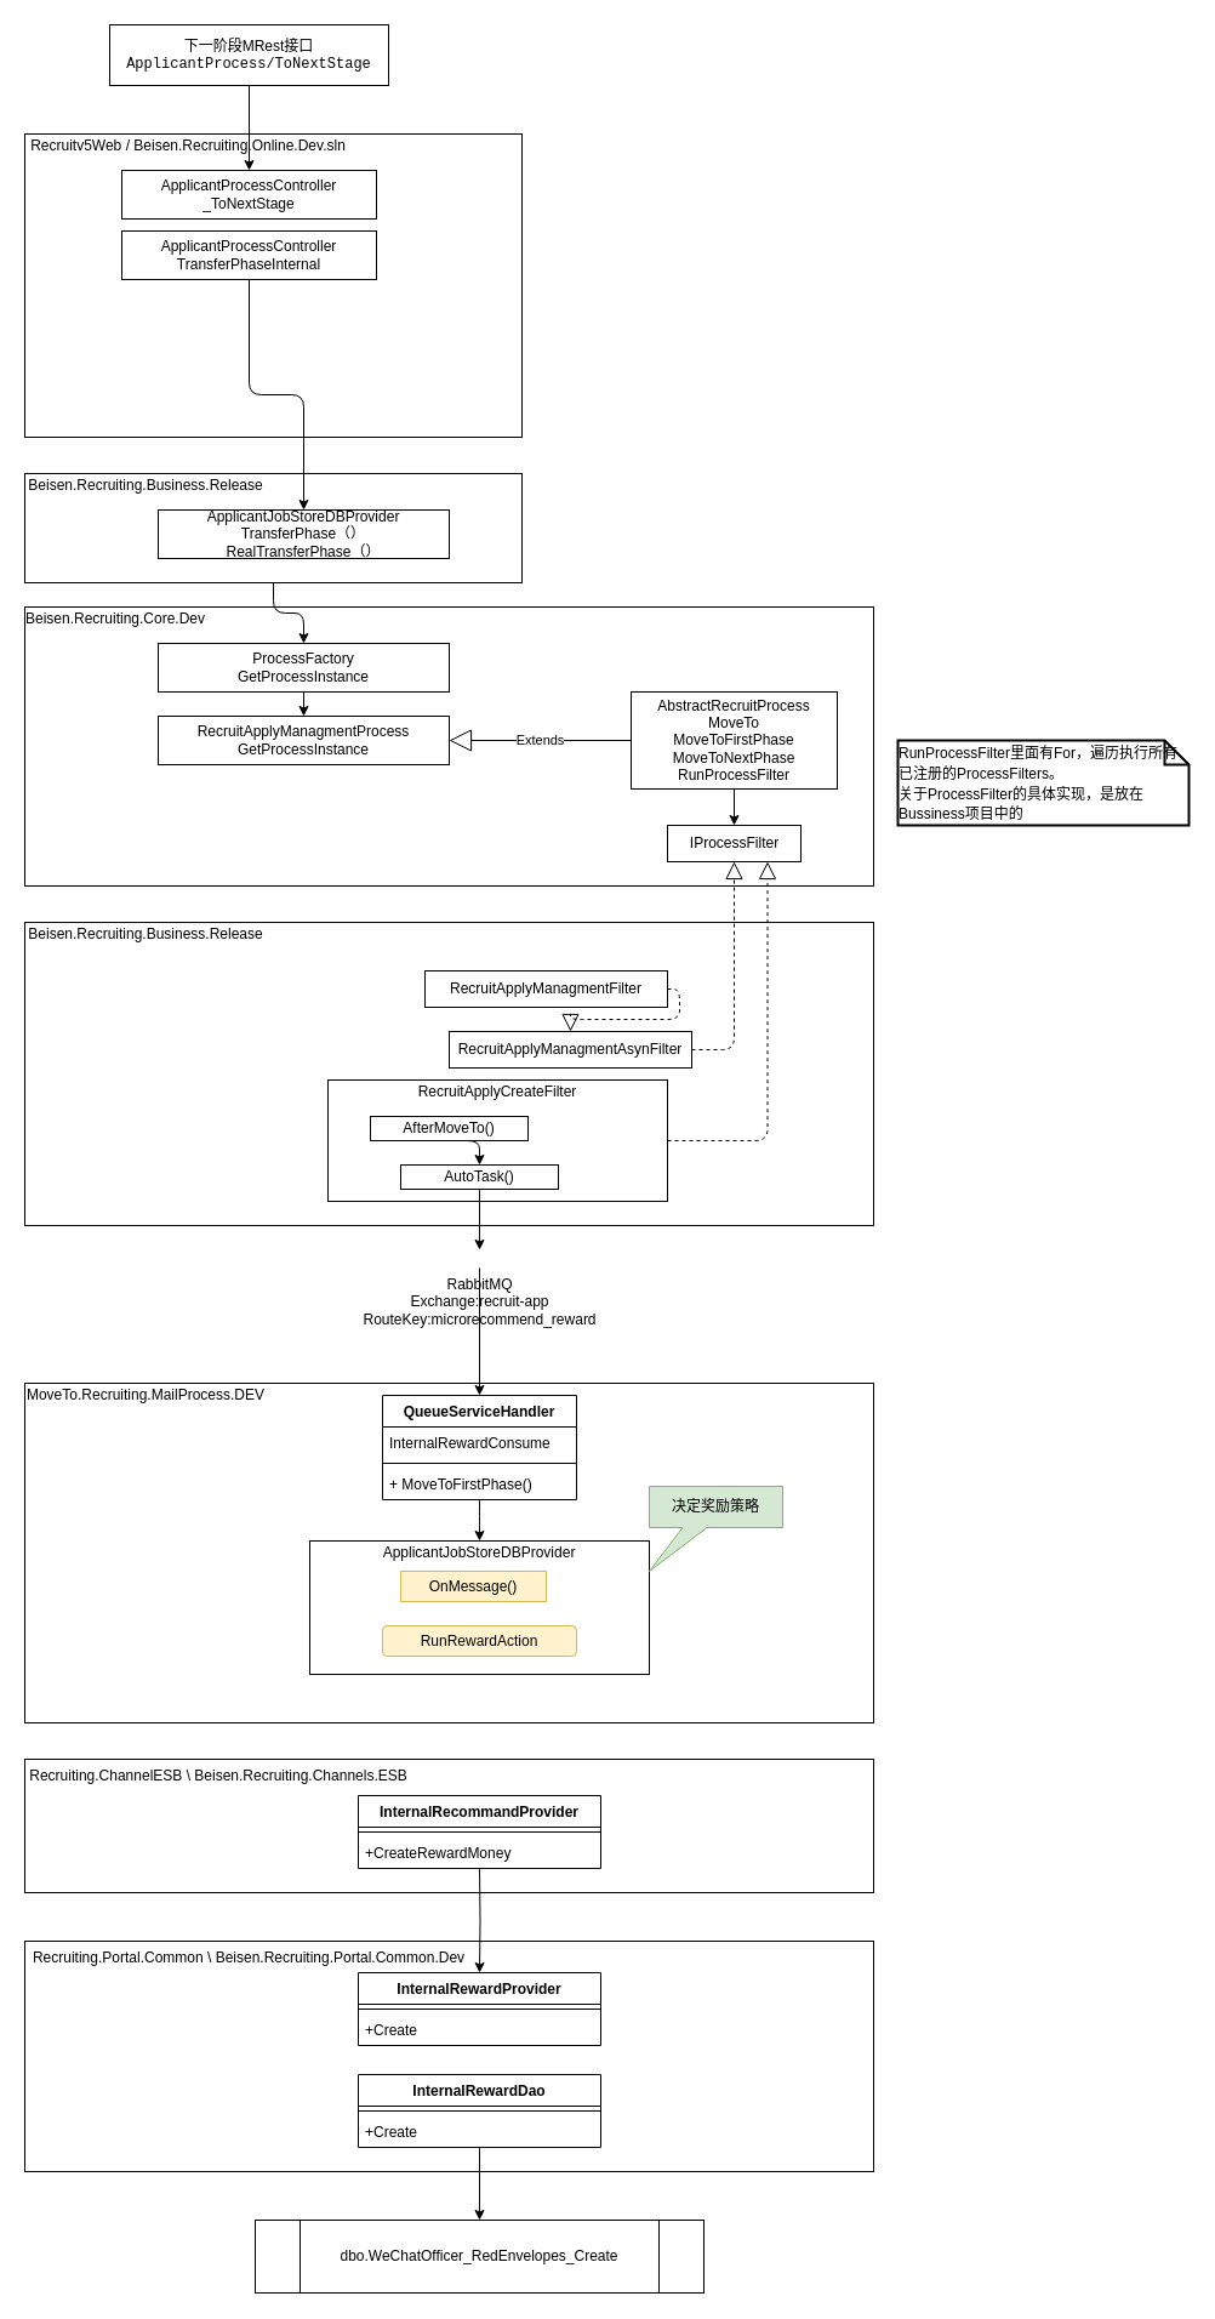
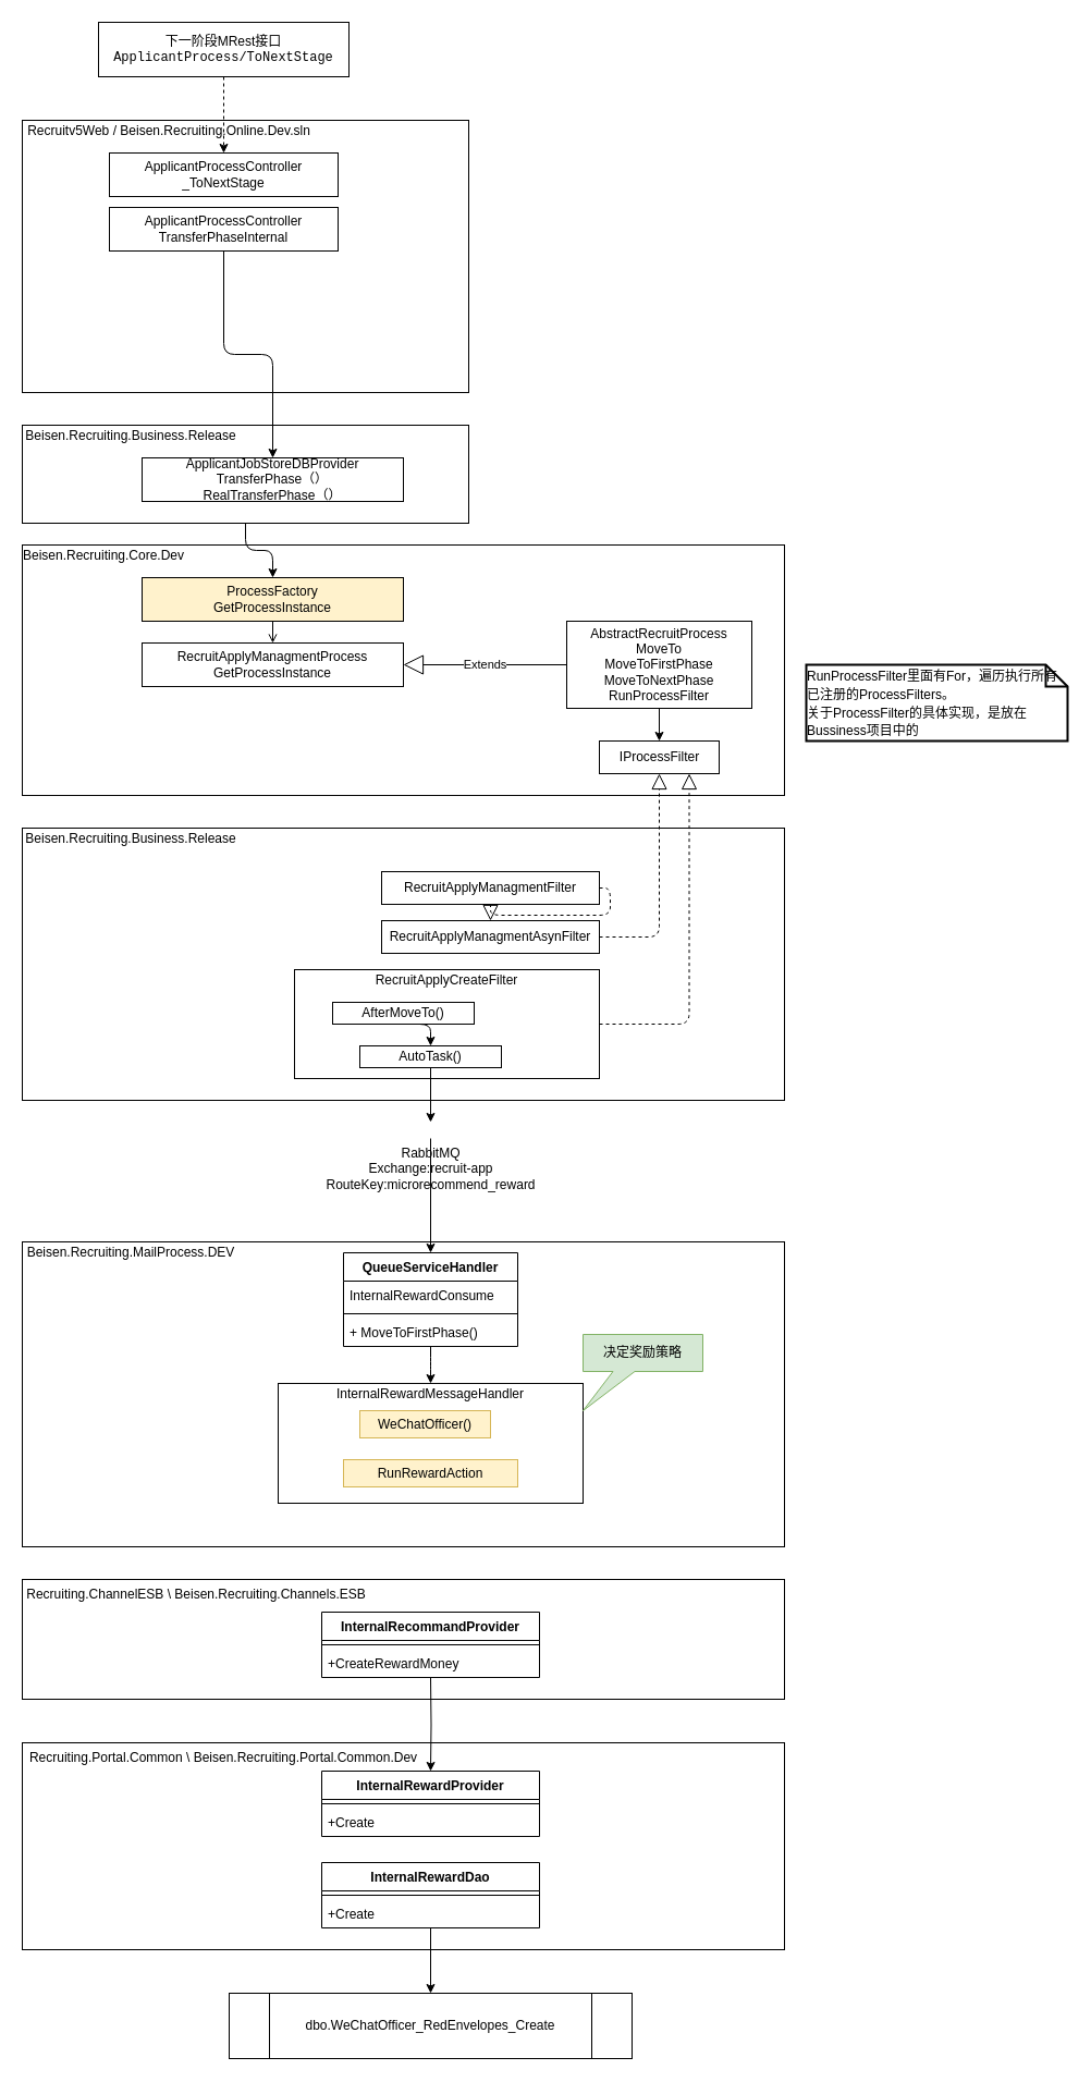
  <mxCell id="0" />
  <mxCell id="1" parent="0" />
  <mxCell id="2" value="下一阶段MRest接口&lt;br&gt;&lt;span style=&quot;font-family: &amp;#34;consolas&amp;#34; , &amp;#34;lucida console&amp;#34; , &amp;#34;courier new&amp;#34; , monospace ; text-align: left&quot;&gt;ApplicantProcess/ToNextStage&lt;/span&gt;" style="whiteSpace=wrap;html=1;" parent="1" vertex="1"><mxGeometry x="90" y="20" width="230" height="50" as="geometry" /></mxCell>
  <mxCell id="3" value="" style="whiteSpace=wrap;html=1;" parent="1" vertex="1"><mxGeometry x="20" y="110" width="410" height="250" as="geometry" /></mxCell>
  <mxCell id="4" value="Recruitv5Web / Beisen.Recruiting.Online.Dev.sln" style="text;html=1;strokeColor=none;fillColor=none;align=center;verticalAlign=middle;whiteSpace=wrap;" parent="1" vertex="1"><mxGeometry x="20" y="110" width="270" height="20" as="geometry" /></mxCell>
  <mxCell id="5" value="ApplicantProcessController&lt;br&gt;_ToNextStage" style="whiteSpace=wrap;html=1;" parent="1" vertex="1"><mxGeometry x="100" y="140" width="210" height="40" as="geometry" /></mxCell>
  <mxCell id="6" value="ApplicantProcessController&lt;br&gt;TransferPhaseInternal" style="whiteSpace=wrap;html=1;" parent="1" vertex="1"><mxGeometry x="100" y="190" width="210" height="40" as="geometry" /></mxCell>
  <mxCell id="7" value="" style="whiteSpace=wrap;html=1;" parent="1" vertex="1"><mxGeometry x="20" y="390" width="410" height="90" as="geometry" /></mxCell>
  <mxCell id="8" value="Beisen.Recruiting.Business.Release" style="text;html=1;strokeColor=none;fillColor=none;align=center;verticalAlign=middle;whiteSpace=wrap;" parent="1" vertex="1"><mxGeometry x="20" y="390" width="200" height="20" as="geometry" /></mxCell>
  <mxCell id="9" value="ApplicantJobStoreDBProvider&lt;br&gt;TransferPhase（）&lt;br&gt;RealTransferPhase（）" style="whiteSpace=wrap;html=1;" parent="1" vertex="1"><mxGeometry x="130" y="420" width="240" height="40" as="geometry" /></mxCell>
  <mxCell id="10" value="" style="whiteSpace=wrap;html=1;" parent="1" vertex="1"><mxGeometry x="20" y="500" width="700" height="230" as="geometry" /></mxCell>
  <mxCell id="11" value="Beisen.Recruiting.Core.Dev" style="text;html=1;strokeColor=none;fillColor=none;align=center;verticalAlign=middle;whiteSpace=wrap;" parent="1" vertex="1"><mxGeometry x="20" y="500" width="150" height="20" as="geometry" /></mxCell>
- <mxCell id="12" style="edgeStyle=orthogonalEdgeStyle;orthogonalLoop=1;jettySize=auto;html=1;exitX=0.5;exitY=1;exitDx=0;exitDy=0;entryX=0.5;entryY=0;entryDx=0;entryDy=0;" parent="1" source="13" target="14" edge="1"><mxGeometry relative="1" as="geometry" /></mxCell>
- <mxCell id="13" value="ProcessFactory&lt;br&gt;GetProcessInstance" style="whiteSpace=wrap;html=1;" parent="1" vertex="1"><mxGeometry x="130" y="530" width="240" height="40" as="geometry" /></mxCell>
+ <mxCell id="12" style="edgeStyle=orthogonalEdgeStyle;orthogonalLoop=1;jettySize=auto;html=1;exitX=0.5;exitY=1;exitDx=0;exitDy=0;entryX=0.5;entryY=0;entryDx=0;entryDy=0;endArrow=open;" parent="1" source="13" target="14" edge="1"><mxGeometry relative="1" as="geometry" /></mxCell>
+ <mxCell id="13" value="ProcessFactory&lt;br&gt;GetProcessInstance" style="whiteSpace=wrap;html=1;fillColor=#fff2cc;" parent="1" vertex="1"><mxGeometry x="130" y="530" width="240" height="40" as="geometry" /></mxCell>
  <mxCell id="14" value="RecruitApplyManagmentProcess&lt;br&gt;GetProcessInstance" style="whiteSpace=wrap;html=1;" parent="1" vertex="1"><mxGeometry x="130" y="590" width="240" height="40" as="geometry" /></mxCell>
  <mxCell id="15" style="edgeStyle=orthogonalEdgeStyle;orthogonalLoop=1;jettySize=auto;html=1;exitX=0.5;exitY=1;exitDx=0;exitDy=0;entryX=0.5;entryY=0;entryDx=0;entryDy=0;" parent="1" source="16" target="18" edge="1"><mxGeometry relative="1" as="geometry" /></mxCell>
  <mxCell id="16" value="AbstractRecruitProcess&lt;br&gt;MoveTo&lt;br&gt;MoveToFirstPhase&lt;br&gt;MoveToNextPhase&lt;br&gt;RunProcessFilter" style="whiteSpace=wrap;html=1;" parent="1" vertex="1"><mxGeometry x="520" y="570" width="170" height="80" as="geometry" /></mxCell>
  <mxCell id="17" value="Extends" style="endArrow=block;endSize=16;endFill=0;html=1;entryX=1;entryY=0.5;entryDx=0;entryDy=0;exitX=0;exitY=0.5;exitDx=0;exitDy=0;" parent="1" source="16" target="14" edge="1"><mxGeometry width="160" relative="1" as="geometry"><mxPoint x="-220" y="610" as="sourcePoint" /><mxPoint x="-60" y="610" as="targetPoint" /></mxGeometry></mxCell>
  <mxCell id="18" value="IProcessFilter" style="html=1;" parent="1" vertex="1"><mxGeometry x="550" y="680" width="110" height="30" as="geometry" /></mxCell>
  <mxCell id="19" value="&lt;div style=&quot;text-align: left&quot;&gt;&lt;span style=&quot;font-size: 12px ; color: rgb(0 , 0 , 0)&quot;&gt;RunProcessFilter里面有For，遍历执行所有已注册的ProcessFilters。&lt;/span&gt;&lt;/div&gt;&lt;font color=&quot;#000000&quot;&gt;&lt;div style=&quot;text-align: left&quot;&gt;&lt;span style=&quot;font-size: 12px&quot;&gt;关于ProcessFilter的具体实现，是放在Bussiness项目中的&lt;/span&gt;&lt;/div&gt;&lt;/font&gt;" style="shape=note;strokeWidth=2;fontSize=14;size=20;whiteSpace=wrap;html=1;" parent="1" vertex="1"><mxGeometry x="740" y="610" width="240" height="70" as="geometry" /></mxCell>
  <mxCell id="20" value="" style="whiteSpace=wrap;html=1;" parent="1" vertex="1"><mxGeometry x="20" y="760" width="700" height="250" as="geometry" /></mxCell>
  <mxCell id="21" value="Beisen.Recruiting.Business.Release" style="text;html=1;strokeColor=none;fillColor=none;align=center;verticalAlign=middle;whiteSpace=wrap;" parent="1" vertex="1"><mxGeometry x="20" y="760" width="200" height="20" as="geometry" /></mxCell>
- <mxCell id="22" value="&lt;span&gt;RecruitApplyManagmentAsynFilter&lt;/span&gt;" style="whiteSpace=wrap;html=1;" parent="1" vertex="1"><mxGeometry x="370" y="850" width="200" height="30" as="geometry" /></mxCell>
+ <mxCell id="22" value="&lt;span&gt;RecruitApplyManagmentAsynFilter&lt;/span&gt;" style="whiteSpace=wrap;html=1;" parent="1" vertex="1"><mxGeometry x="350" y="845" width="200" height="30" as="geometry" /></mxCell>
  <mxCell id="23" value="RecruitApplyManagmentFilter" style="whiteSpace=wrap;html=1;" parent="1" vertex="1"><mxGeometry x="350" y="800" width="200" height="30" as="geometry" /></mxCell>
  <mxCell id="24" value="" style="whiteSpace=wrap;html=1;" parent="1" vertex="1"><mxGeometry x="270" y="890" width="280" height="100" as="geometry" /></mxCell>
  <mxCell id="25" value="" style="endArrow=block;dashed=1;endFill=0;endSize=12;html=1;exitX=1;exitY=0.5;exitDx=0;exitDy=0;edgeStyle=orthogonalEdgeStyle;" parent="1" source="23" target="22" edge="1"><mxGeometry width="160" relative="1" as="geometry"><mxPoint x="560" y="810" as="sourcePoint" /><mxPoint x="720" y="810" as="targetPoint" /></mxGeometry></mxCell>
  <mxCell id="26" value="" style="endArrow=block;dashed=1;endFill=0;endSize=12;html=1;exitX=1;exitY=0.5;exitDx=0;exitDy=0;edgeStyle=orthogonalEdgeStyle;entryX=0.5;entryY=1;entryDx=0;entryDy=0;" parent="1" source="22" target="18" edge="1"><mxGeometry width="160" relative="1" as="geometry"><mxPoint x="560" y="825" as="sourcePoint" /><mxPoint x="770" y="770" as="targetPoint" /></mxGeometry></mxCell>
  <mxCell id="27" value="" style="endArrow=block;dashed=1;endFill=0;endSize=12;html=1;exitX=1;exitY=0.5;exitDx=0;exitDy=0;entryX=0.75;entryY=1;entryDx=0;entryDy=0;edgeStyle=orthogonalEdgeStyle;" parent="1" source="24" target="18" edge="1"><mxGeometry width="160" relative="1" as="geometry"><mxPoint x="570" y="835" as="sourcePoint" /><mxPoint x="625" y="730" as="targetPoint" /></mxGeometry></mxCell>
  <mxCell id="28" value="RecruitApplyCreateFilter" style="text;html=1;strokeColor=none;fillColor=none;align=center;verticalAlign=middle;whiteSpace=wrap;" parent="1" vertex="1"><mxGeometry x="330" y="890" width="160" height="20" as="geometry" /></mxCell>
  <mxCell id="29" style="edgeStyle=orthogonalEdgeStyle;orthogonalLoop=1;jettySize=auto;html=1;exitX=0.5;exitY=1;exitDx=0;exitDy=0;" parent="1" source="30" edge="1"><mxGeometry relative="1" as="geometry"><mxPoint x="395" y="960" as="targetPoint" /></mxGeometry></mxCell>
  <mxCell id="30" value="AfterMoveTo()" style="whiteSpace=wrap;html=1;" parent="1" vertex="1"><mxGeometry x="305" y="920" width="130" height="20" as="geometry" /></mxCell>
  <mxCell id="31" style="edgeStyle=orthogonalEdgeStyle;orthogonalLoop=1;jettySize=auto;html=1;exitX=0.5;exitY=1;exitDx=0;exitDy=0;entryX=0.5;entryY=0;entryDx=0;entryDy=0;entryPerimeter=0;" parent="1" source="32" target="33" edge="1"><mxGeometry relative="1" as="geometry" /></mxCell>
  <mxCell id="32" value="AutoTask()" style="whiteSpace=wrap;html=1;" parent="1" vertex="1"><mxGeometry x="330" y="960" width="130" height="20" as="geometry" /></mxCell>
  <mxCell id="33" value="RabbitMQ&lt;br&gt;Exchange:recruit-app&lt;br&gt;RouteKey:microrecommend_reward" style="verticalLabelPosition=bottom;html=1;verticalAlign=top;align=center;strokeColor=none;shape=mxgraph.azure.queue_generic;pointerEvents=1;" parent="1" vertex="1"><mxGeometry x="370" y="1030" width="50" height="15" as="geometry" /></mxCell>
  <mxCell id="34" value="" style="whiteSpace=wrap;html=1;" parent="1" vertex="1"><mxGeometry x="20" y="1140" width="700" height="280" as="geometry" /></mxCell>
- <mxCell id="35" value="MoveTo.Recruiting.MailProcess.DEV" style="text;html=1;strokeColor=none;fillColor=none;align=center;verticalAlign=middle;whiteSpace=wrap;" parent="1" vertex="1"><mxGeometry x="20" y="1140" width="200" height="20" as="geometry" /></mxCell>
+ <mxCell id="35" value="Beisen.Recruiting.MailProcess.DEV" style="text;html=1;strokeColor=none;fillColor=none;align=center;verticalAlign=middle;whiteSpace=wrap;" parent="1" vertex="1"><mxGeometry x="20" y="1140" width="200" height="20" as="geometry" /></mxCell>
  <mxCell id="36" value="&lt;br&gt;" style="html=1;" parent="1" vertex="1"><mxGeometry x="255" y="1270" width="280" height="110" as="geometry" /></mxCell>
  <mxCell id="37" style="edgeStyle=orthogonalEdgeStyle;orthogonalLoop=1;jettySize=auto;html=1;exitX=0.5;exitY=1;exitDx=0;exitDy=0;exitPerimeter=0;entryX=0.5;entryY=0;entryDx=0;entryDy=0;" parent="1" source="33" target="39" edge="1"><mxGeometry relative="1" as="geometry" /></mxCell>
  <mxCell id="38" value="" style="edgeStyle=orthogonalEdgeStyle;orthogonalLoop=1;jettySize=auto;html=1;" parent="1" source="39" target="36" edge="1"><mxGeometry relative="1" as="geometry" /></mxCell>
  <mxCell id="39" value="QueueServiceHandler" style="swimlane;fontStyle=1;align=center;verticalAlign=top;childLayout=stackLayout;horizontal=1;startSize=26;horizontalStack=0;resizeParent=1;resizeParentMax=0;resizeLast=0;collapsible=1;marginBottom=0;" parent="1" vertex="1"><mxGeometry x="315" y="1150" width="160" height="86" as="geometry" /></mxCell>
  <mxCell id="40" value="InternalRewardConsume" style="text;strokeColor=none;fillColor=none;align=left;verticalAlign=top;spacingLeft=4;spacingRight=4;overflow=hidden;rotatable=0;points=[[0,0.5],[1,0.5]];portConstraint=eastwest;" parent="39" vertex="1"><mxGeometry y="26" width="160" height="26" as="geometry" /></mxCell>
  <mxCell id="41" value="" style="line;strokeWidth=1;fillColor=none;align=left;verticalAlign=middle;spacingTop=-1;spacingLeft=3;spacingRight=3;rotatable=0;labelPosition=right;points=[];portConstraint=eastwest;" parent="39" vertex="1"><mxGeometry y="52" width="160" height="8" as="geometry" /></mxCell>
  <mxCell id="42" value="+ MoveToFirstPhase()" style="text;strokeColor=none;fillColor=none;align=left;verticalAlign=top;spacingLeft=4;spacingRight=4;overflow=hidden;rotatable=0;points=[[0,0.5],[1,0.5]];portConstraint=eastwest;" parent="39" vertex="1"><mxGeometry y="60" width="160" height="26" as="geometry" /></mxCell>
  <mxCell id="43" style="edgeStyle=orthogonalEdgeStyle;orthogonalLoop=1;jettySize=auto;html=1;exitX=0.5;exitY=1;exitDx=0;exitDy=0;entryX=0.5;entryY=0;entryDx=0;entryDy=0;" parent="1" source="6" target="9" edge="1"><mxGeometry relative="1" as="geometry" /></mxCell>
  <mxCell id="44" value="" style="html=1;" parent="1" vertex="1"><mxGeometry x="20" y="1450" width="700" height="110" as="geometry" /></mxCell>
  <mxCell id="45" value="Recruiting.ChannelESB \ Beisen.Recruiting.Channels.ESB" style="text;align=center;fontStyle=0;verticalAlign=middle;spacingLeft=3;spacingRight=3;strokeColor=none;rotatable=0;points=[[0,0.5],[1,0.5]];portConstraint=eastwest;" parent="1" vertex="1"><mxGeometry x="20" y="1450" width="320" height="26" as="geometry" /></mxCell>
- <mxCell id="46" value="ApplicantJobStoreDBProvider" style="text;html=1;strokeColor=none;fillColor=none;align=center;verticalAlign=middle;whiteSpace=wrap;" parent="1" vertex="1"><mxGeometry x="275" y="1270" width="240" height="20" as="geometry" /></mxCell>
- <mxCell id="47" value="OnMessage()" style="whiteSpace=wrap;html=1;fillColor=#fff2cc;strokeColor=#d6b656;" parent="1" vertex="1"><mxGeometry x="330" y="1295" width="120" height="25" as="geometry" /></mxCell>
- <mxCell id="48" value="RunRewardAction" style="whiteSpace=wrap;html=1;fillColor=#fff2cc;strokeColor=#d6b656;rounded=1;" parent="1" vertex="1"><mxGeometry x="315" y="1340" width="160" height="25" as="geometry" /></mxCell>
+ <mxCell id="46" value="InternalRewardMessageHandler" style="text;html=1;strokeColor=none;fillColor=none;align=center;verticalAlign=middle;whiteSpace=wrap;" parent="1" vertex="1"><mxGeometry x="275" y="1270" width="240" height="20" as="geometry" /></mxCell>
+ <mxCell id="47" value="WeChatOfficer()" style="whiteSpace=wrap;html=1;fillColor=#fff2cc;strokeColor=#d6b656;" parent="1" vertex="1"><mxGeometry x="330" y="1295" width="120" height="25" as="geometry" /></mxCell>
+ <mxCell id="48" value="RunRewardAction" style="whiteSpace=wrap;html=1;fillColor=#fff2cc;strokeColor=#d6b656;" parent="1" vertex="1"><mxGeometry x="315" y="1340" width="160" height="25" as="geometry" /></mxCell>
  <mxCell id="49" style="edgeStyle=orthogonalEdgeStyle;orthogonalLoop=1;jettySize=auto;html=1;exitX=0.5;exitY=1;exitDx=0;exitDy=0;" parent="1" source="7" target="13" edge="1"><mxGeometry relative="1" as="geometry" /></mxCell>
  <mxCell id="50" value="InternalRecommandProvider" style="swimlane;fontStyle=1;align=center;verticalAlign=top;childLayout=stackLayout;horizontal=1;startSize=26;horizontalStack=0;resizeParent=1;resizeParentMax=0;resizeLast=0;collapsible=1;marginBottom=0;" vertex="1" parent="1"><mxGeometry x="295" y="1480" width="200" height="60" as="geometry" /></mxCell>
  <mxCell id="51" value="" style="line;strokeWidth=1;fillColor=none;align=left;verticalAlign=middle;spacingTop=-1;spacingLeft=3;spacingRight=3;rotatable=0;labelPosition=right;points=[];portConstraint=eastwest;" vertex="1" parent="50"><mxGeometry y="26" width="200" height="8" as="geometry" /></mxCell>
  <mxCell id="52" value="+CreateRewardMoney" style="text;strokeColor=none;fillColor=none;align=left;verticalAlign=top;spacingLeft=4;spacingRight=4;overflow=hidden;rotatable=0;points=[[0,0.5],[1,0.5]];portConstraint=eastwest;" vertex="1" parent="50"><mxGeometry y="34" width="200" height="26" as="geometry" /></mxCell>
  <mxCell id="53" value="" style="html=1;" vertex="1" parent="1"><mxGeometry x="20" y="1600" width="700" height="190" as="geometry" /></mxCell>
  <mxCell id="54" value="Recruiting.Portal.Common \ Beisen.Recruiting.Portal.Common.Dev" style="text;align=center;fontStyle=0;verticalAlign=middle;spacingLeft=3;spacingRight=3;strokeColor=none;rotatable=0;points=[[0,0.5],[1,0.5]];portConstraint=eastwest;" vertex="1" parent="1"><mxGeometry x="20" y="1600" width="370" height="26" as="geometry" /></mxCell>
  <mxCell id="55" value="" style="edgeStyle=orthogonalEdgeStyle;rounded=0;orthogonalLoop=1;jettySize=auto;html=1;" edge="1" parent="1" source="62" target="56"><mxGeometry relative="1" as="geometry" /></mxCell>
  <mxCell id="56" value="dbo.WeChatOfficer_RedEnvelopes_Create" style="shape=process;whiteSpace=wrap;html=1;backgroundOutline=1;" vertex="1" parent="1"><mxGeometry x="210" y="1830" width="370" height="60" as="geometry" /></mxCell>
- <mxCell id="57" style="edgeStyle=orthogonalEdgeStyle;rounded=0;orthogonalLoop=1;jettySize=auto;html=1;exitX=0.5;exitY=1;exitDx=0;exitDy=0;entryX=0.5;entryY=0;entryDx=0;entryDy=0;" edge="1" parent="1" source="2" target="5"><mxGeometry relative="1" as="geometry" /></mxCell>
+ <mxCell id="57" style="edgeStyle=orthogonalEdgeStyle;rounded=0;orthogonalLoop=1;jettySize=auto;html=1;exitX=0.5;exitY=1;exitDx=0;exitDy=0;entryX=0.5;entryY=0;entryDx=0;entryDy=0;dashed=1;" edge="1" parent="1" source="2" target="5"><mxGeometry relative="1" as="geometry" /></mxCell>
  <mxCell id="58" style="edgeStyle=orthogonalEdgeStyle;rounded=0;orthogonalLoop=1;jettySize=auto;html=1;entryX=0.5;entryY=0;entryDx=0;entryDy=0;" edge="1" parent="1" target="59"><mxGeometry relative="1" as="geometry"><mxPoint x="395" y="1540" as="sourcePoint" /></mxGeometry></mxCell>
  <mxCell id="59" value="InternalRewardProvider" style="swimlane;fontStyle=1;align=center;verticalAlign=top;childLayout=stackLayout;horizontal=1;startSize=26;horizontalStack=0;resizeParent=1;resizeParentMax=0;resizeLast=0;collapsible=1;marginBottom=0;" vertex="1" parent="1"><mxGeometry x="295" y="1626" width="200" height="60" as="geometry" /></mxCell>
  <mxCell id="60" value="" style="line;strokeWidth=1;fillColor=none;align=left;verticalAlign=middle;spacingTop=-1;spacingLeft=3;spacingRight=3;rotatable=0;labelPosition=right;points=[];portConstraint=eastwest;" vertex="1" parent="59"><mxGeometry y="26" width="200" height="8" as="geometry" /></mxCell>
  <mxCell id="61" value="+Create" style="text;strokeColor=none;fillColor=none;align=left;verticalAlign=top;spacingLeft=4;spacingRight=4;overflow=hidden;rotatable=0;points=[[0,0.5],[1,0.5]];portConstraint=eastwest;" vertex="1" parent="59"><mxGeometry y="34" width="200" height="26" as="geometry" /></mxCell>
  <mxCell id="62" value="InternalRewardDao" style="swimlane;fontStyle=1;align=center;verticalAlign=top;childLayout=stackLayout;horizontal=1;startSize=26;horizontalStack=0;resizeParent=1;resizeParentMax=0;resizeLast=0;collapsible=1;marginBottom=0;" vertex="1" parent="1"><mxGeometry x="295" y="1710" width="200" height="60" as="geometry" /></mxCell>
  <mxCell id="63" value="" style="line;strokeWidth=1;fillColor=none;align=left;verticalAlign=middle;spacingTop=-1;spacingLeft=3;spacingRight=3;rotatable=0;labelPosition=right;points=[];portConstraint=eastwest;" vertex="1" parent="62"><mxGeometry y="26" width="200" height="8" as="geometry" /></mxCell>
  <mxCell id="64" value="+Create" style="text;strokeColor=none;fillColor=none;align=left;verticalAlign=top;spacingLeft=4;spacingRight=4;overflow=hidden;rotatable=0;points=[[0,0.5],[1,0.5]];portConstraint=eastwest;" vertex="1" parent="62"><mxGeometry y="34" width="200" height="26" as="geometry" /></mxCell>
  <mxCell id="65" value="决定奖励策略" style="shape=callout;whiteSpace=wrap;html=1;perimeter=calloutPerimeter;size=36;position=0.25;position2=0;fillColor=#d5e8d4;strokeColor=#82b366;" vertex="1" parent="1"><mxGeometry x="535" y="1225" width="110" height="70" as="geometry" /></mxCell>
